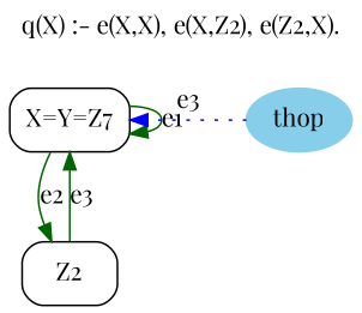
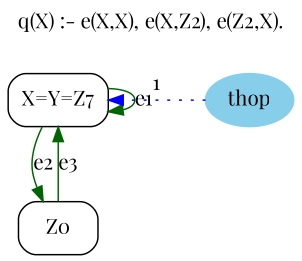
  digraph {
    fontname="Playfair Display"
    label="q(X) :- e(X,X), e(X,Z2), e(Z2,X)."
    labelloc=t
    rankdir=TB
    node [fontname="Playfair Display" shape=box style=rounded]
    edge [color=darkgreen fontname="Playfair Display"]
    n1 [height=0.5 label="X=Y=Z7" width=0.94444]
-   Z2 [height=0.5 width=0.75]
+   Z2 [height=0.5 width=0.75 label=Z0]
    thop [color=skyblue fillcolor=skyblue height=0.5 shape=oval style="filled,rounded" width=0.79437]
    n1 -> n1 [label=e1]
    n1 -> Z2 [label=e2]
    Z2 -> n1 [label=e3]
-   thop -> n1 [color=blue constraint=false label=e3 style=dotted]
+   thop -> n1 [color=blue constraint=false label=1 style=dotted]
  }
